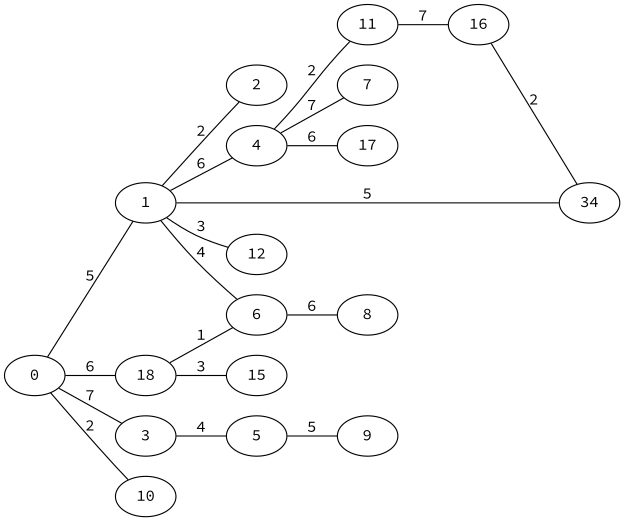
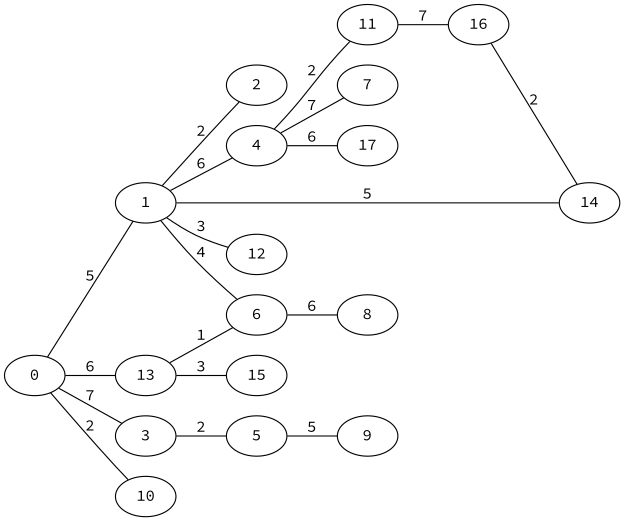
  graph {
    fontname="Source Code Pro"
    rankdir=LR
    node [fontname="Source Code Pro" habit=4 x=6 y=4]
    edge [fontname="Source Code Pro" weight=2]
    0 [habit=10]
    1 [x=7 y=6]
    3 [x=4 y=5]
    10 [x=5 y=3]
-   13 [habit=9 x=7 y=3 label=18]
+   13 [habit=9 x=7 y=3]
    2 [y=7]
    4 [habit=5 x=8 y=8]
    6 [habit=1 x=8]
    12 [habit=6 x=8 y=6]
-   14 [habit=10 y=8 label=34]
+   14 [habit=10 y=8]
    5 [x=2]
    15 [habit=12 x=5 y=1]
    7 [base=1 habit=5 x=10 y=8]
    11 [habit=8 x=8 y=10]
    17 [habit=5 x=9 y=10]
    8 [habit=8 x=9 y=3]
    9 [habit=7 x=1]
    16 [base=2 habit=3 y=10]
    0 -- 1 [label=5 weight=5]
    0 -- 3 [label=7 weight=7]
    0 -- 10 [label=2]
    0 -- 13 [label=6 weight=6]
    1 -- 2 [label=2]
    1 -- 4 [label=6 weight=6]
    1 -- 6 [label=4 weight=4]
    1 -- 12 [label=3 weight=3]
    1 -- 14 [label=5 weight=5]
-   3 -- 5 [label=4 weight=4]
+   3 -- 5 [label=2 weight=4]
    13 -- 6 [label=1 weight=1]
    13 -- 15 [label=3 weight=3]
    4 -- 7 [label=7 weight=7]
    4 -- 11 [label=2]
    4 -- 17 [label=6 weight=6]
    6 -- 8 [label=6 weight=6]
    5 -- 9 [label=5 weight=5]
    11 -- 16 [label=7 weight=7]
    16 -- 14 [label=2]
  }
